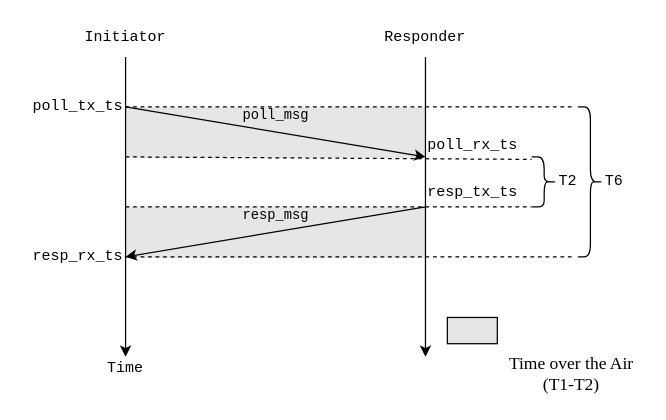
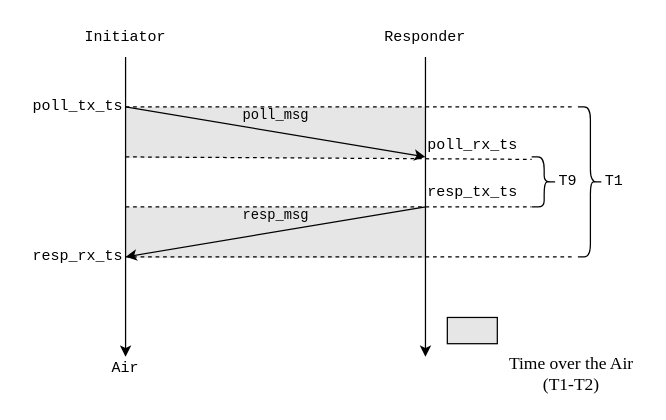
  <mxCell id="0" />
  <mxCell id="1" parent="0" />
  <mxCell id="2" value="" style="whiteSpace=wrap;html=1;labelBackgroundColor=none;fontFamily=Courier New;fontSize=11;align=right;fillColor=#E6E6E6;strokeColor=none;" parent="1" vertex="1"><mxGeometry x="100" y="165" width="240" height="41" as="geometry" /></mxCell>
  <mxCell id="3" value="" style="whiteSpace=wrap;html=1;labelBackgroundColor=none;fontFamily=Courier New;fontSize=11;align=right;fillColor=#E6E6E6;strokeColor=none;" parent="1" vertex="1"><mxGeometry x="100" y="85" width="240" height="41" as="geometry" /></mxCell>
  <mxCell id="4" value="" style="endArrow=classic;html=1;" parent="1" edge="1"><mxGeometry width="50" height="50" relative="1" as="geometry"><mxPoint x="100" y="45" as="sourcePoint" /><mxPoint x="100" y="285" as="targetPoint" /></mxGeometry></mxCell>
  <mxCell id="5" value="" style="endArrow=classic;html=1;" parent="1" edge="1"><mxGeometry width="50" height="50" relative="1" as="geometry"><mxPoint x="340" y="45" as="sourcePoint" /><mxPoint x="340" y="285" as="targetPoint" /></mxGeometry></mxCell>
- <mxCell id="6" value="&lt;font&gt;Time&lt;/font&gt;" style="text;html=1;strokeColor=none;fillColor=none;align=center;verticalAlign=middle;whiteSpace=wrap;rounded=0;fontFamily=Courier New;" parent="1" vertex="1"><mxGeometry x="80" y="285" width="40" height="20" as="geometry" /></mxCell>
+ <mxCell id="6" value="&lt;font&gt;Air&lt;/font&gt;" style="text;html=1;strokeColor=none;fillColor=none;align=center;verticalAlign=middle;whiteSpace=wrap;rounded=0;fontFamily=Courier New;" parent="1" vertex="1"><mxGeometry x="80" y="285" width="40" height="20" as="geometry" /></mxCell>
  <mxCell id="7" value="poll_msg" style="endArrow=classic;html=1;fontFamily=Courier New;labelBackgroundColor=#E6E6E6;labelPosition=center;verticalLabelPosition=top;align=center;verticalAlign=bottom;spacing=6;" parent="1" edge="1"><mxGeometry width="50" height="50" relative="1" as="geometry"><mxPoint x="100" y="85" as="sourcePoint" /><mxPoint x="340" y="125" as="targetPoint" /></mxGeometry></mxCell>
  <mxCell id="8" value="resp_msg" style="endArrow=classic;html=1;fontFamily=Courier New;labelBackgroundColor=#E6E6E6;labelPosition=center;verticalLabelPosition=top;align=center;verticalAlign=bottom;spacing=6;" parent="1" edge="1"><mxGeometry width="50" height="50" relative="1" as="geometry"><mxPoint x="340" y="165" as="sourcePoint" /><mxPoint x="100" y="205" as="targetPoint" /></mxGeometry></mxCell>
  <mxCell id="9" value="&lt;span style=&quot;&quot;&gt;Initiator&lt;/span&gt;" style="text;html=1;strokeColor=none;fillColor=none;align=center;verticalAlign=middle;whiteSpace=wrap;rounded=0;fontFamily=Courier New;labelBackgroundColor=none;" parent="1" vertex="1"><mxGeometry x="60" y="20" width="80" height="20" as="geometry" /></mxCell>
  <mxCell id="10" value="Responder" style="text;html=1;strokeColor=none;fillColor=none;align=center;verticalAlign=middle;whiteSpace=wrap;rounded=0;fontFamily=Courier New;labelBackgroundColor=none;" parent="1" vertex="1"><mxGeometry x="300" y="20" width="80" height="20" as="geometry" /></mxCell>
  <mxCell id="11" value="poll_tx_ts" style="text;html=1;strokeColor=none;fillColor=none;align=right;verticalAlign=middle;whiteSpace=wrap;rounded=0;fontFamily=Courier New;labelBackgroundColor=none;" parent="1" vertex="1"><mxGeometry x="20" y="75" width="80" height="20" as="geometry" /></mxCell>
  <mxCell id="12" value="poll_rx_ts" style="text;html=1;strokeColor=none;fillColor=none;align=left;verticalAlign=middle;whiteSpace=wrap;rounded=0;fontFamily=Courier New;labelBackgroundColor=none;" parent="1" vertex="1"><mxGeometry x="340" y="106" width="80" height="20" as="geometry" /></mxCell>
  <mxCell id="13" value="resp_tx_ts" style="text;html=1;strokeColor=none;fillColor=none;align=left;verticalAlign=middle;whiteSpace=wrap;rounded=0;fontFamily=Courier New;labelBackgroundColor=none;" parent="1" vertex="1"><mxGeometry x="340" y="144" width="80" height="20" as="geometry" /></mxCell>
  <mxCell id="14" value="resp_rx_ts" style="text;html=1;strokeColor=none;fillColor=none;align=right;verticalAlign=middle;whiteSpace=wrap;rounded=0;fontFamily=Courier New;labelBackgroundColor=none;" parent="1" vertex="1"><mxGeometry x="20" y="195" width="80" height="20" as="geometry" /></mxCell>
  <mxCell id="15" value="" style="endArrow=none;html=1;labelBackgroundColor=#E6E6E6;fontFamily=Courier New;entryX=1.019;entryY=0;entryDx=0;entryDy=0;dashed=1;strokeWidth=1;entryPerimeter=0;" parent="1" edge="1"><mxGeometry width="50" height="50" relative="1" as="geometry"><mxPoint x="100" y="165" as="sourcePoint" /><mxPoint x="424.62" y="165" as="targetPoint" /></mxGeometry></mxCell>
  <mxCell id="16" value="" style="endArrow=none;html=1;labelBackgroundColor=#E6E6E6;fontFamily=Courier New;entryX=1;entryY=0.05;entryDx=0;entryDy=0;dashed=1;strokeWidth=1;entryPerimeter=0;" parent="1" target="19" edge="1"><mxGeometry width="50" height="50" relative="1" as="geometry"><mxPoint x="100" y="125" as="sourcePoint" /><mxPoint x="340" y="124.5" as="targetPoint" /></mxGeometry></mxCell>
  <mxCell id="17" value="" style="endArrow=none;html=1;labelBackgroundColor=#E6E6E6;fontFamily=Courier New;dashed=1;strokeWidth=1;" parent="1" edge="1"><mxGeometry width="50" height="50" relative="1" as="geometry"><mxPoint x="100" y="205" as="sourcePoint" /><mxPoint x="460" y="205" as="targetPoint" /></mxGeometry></mxCell>
- <mxCell id="18" value="T6" style="shape=curlyBracket;whiteSpace=wrap;html=1;rounded=1;fontFamily=Courier New;flipH=1;labelPosition=right;verticalLabelPosition=middle;align=left;verticalAlign=middle;" parent="1" vertex="1"><mxGeometry x="462" y="85" width="20" height="120" as="geometry" /></mxCell>
- <mxCell id="19" value="T2" style="shape=curlyBracket;whiteSpace=wrap;html=1;rounded=1;fontFamily=Courier New;flipH=1;labelPosition=right;verticalLabelPosition=middle;align=left;verticalAlign=middle;" parent="1" vertex="1"><mxGeometry x="425" y="125" width="20" height="40" as="geometry" /></mxCell>
+ <mxCell id="18" value="T1" style="shape=curlyBracket;whiteSpace=wrap;html=1;rounded=1;fontFamily=Courier New;flipH=1;labelPosition=right;verticalLabelPosition=middle;align=left;verticalAlign=middle;" parent="1" vertex="1"><mxGeometry x="462" y="85" width="20" height="120" as="geometry" /></mxCell>
+ <mxCell id="19" value="T9" style="shape=curlyBracket;whiteSpace=wrap;html=1;rounded=1;fontFamily=Courier New;flipH=1;labelPosition=right;verticalLabelPosition=middle;align=left;verticalAlign=middle;" parent="1" vertex="1"><mxGeometry x="425" y="125" width="20" height="40" as="geometry" /></mxCell>
  <mxCell id="20" value="" style="endArrow=none;html=1;labelBackgroundColor=#E6E6E6;fontFamily=Courier New;dashed=1;strokeWidth=1;exitX=1;exitY=0.5;exitDx=0;exitDy=0;" parent="1" source="11" edge="1"><mxGeometry width="50" height="50" relative="1" as="geometry"><mxPoint x="110" y="134.5" as="sourcePoint" /><mxPoint x="460" y="85" as="targetPoint" /></mxGeometry></mxCell>
  <mxCell id="21" value="" style="whiteSpace=wrap;html=1;labelBackgroundColor=none;fontFamily=Courier New;fontSize=11;align=left;fillColor=#E6E6E6;labelPosition=right;verticalLabelPosition=middle;verticalAlign=middle;" parent="1" vertex="1"><mxGeometry x="357.5" y="253.5" width="40" height="21" as="geometry" /></mxCell>
  <mxCell id="22" value="Time over the Air&lt;br style=&quot;font-size: 14px&quot;&gt;(T1-T2)" style="text;html=1;strokeColor=none;fillColor=none;align=center;verticalAlign=middle;whiteSpace=wrap;rounded=0;fontFamily=Times New Roman;labelBackgroundColor=none;fontSize=14;" parent="1" vertex="1"><mxGeometry x="403" y="284" width="108" height="30" as="geometry" /></mxCell>
